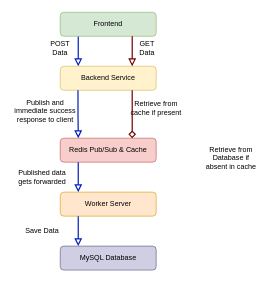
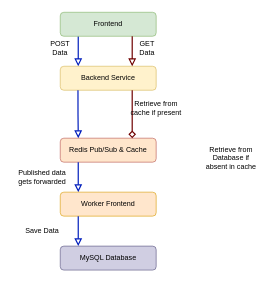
  <mxCell id="0" />
  <mxCell id="1" parent="0" />
  <mxCell id="2" value="" style="rounded=0;html=1;jettySize=auto;orthogonalLoop=1;fontSize=11;endArrow=block;endFill=0;endSize=8;strokeWidth=2;shadow=0;labelBackgroundColor=none;edgeStyle=orthogonalEdgeStyle;fillColor=#0050ef;strokeColor=#001DBC;" parent="1" edge="1"><mxGeometry relative="1" as="geometry"><mxPoint x="130" y="60" as="sourcePoint" /><mxPoint x="130" y="110" as="targetPoint" /><Array as="points"><mxPoint x="130" y="70" /><mxPoint x="130" y="70" /></Array></mxGeometry></mxCell>
  <mxCell id="3" value="Frontend" style="rounded=1;whiteSpace=wrap;html=1;fontSize=12;glass=0;strokeWidth=1;shadow=0;fillColor=#d5e8d4;strokeColor=#82b366;" parent="1" vertex="1"><mxGeometry x="100" y="20" width="160" height="40" as="geometry" /></mxCell>
  <mxCell id="4" value="Backend Service" style="rounded=1;whiteSpace=wrap;html=1;fontSize=12;glass=0;strokeWidth=1;shadow=0;fillColor=#fff2cc;strokeColor=#d6b656;" parent="1" vertex="1"><mxGeometry x="100" y="110" width="160" height="40" as="geometry" /></mxCell>
  <mxCell id="5" value="" style="rounded=0;html=1;jettySize=auto;orthogonalLoop=1;fontSize=11;endArrow=block;endFill=0;endSize=8;strokeWidth=2;shadow=0;labelBackgroundColor=none;edgeStyle=orthogonalEdgeStyle;entryX=0.188;entryY=0;entryDx=0;entryDy=0;entryPerimeter=0;fillColor=#0050ef;strokeColor=#001DBC;" parent="1" target="6" edge="1"><mxGeometry relative="1" as="geometry"><mxPoint x="129.55" y="150" as="sourcePoint" /><mxPoint x="94.97" y="220" as="targetPoint" /><Array as="points"><mxPoint x="130" y="190" /></Array></mxGeometry></mxCell>
- <mxCell id="6" value="Redis Pub/Sub &amp;amp; Cache" style="rounded=1;whiteSpace=wrap;html=1;fontSize=12;glass=0;strokeWidth=1;shadow=0;fillColor=#f8cecc;strokeColor=#b85450;" parent="1" vertex="1"><mxGeometry x="100" y="230" width="160" height="40" as="geometry" /></mxCell>
+ <mxCell id="6" value="Redis Pub/Sub &amp;amp; Cache" style="rounded=1;whiteSpace=wrap;html=1;fontSize=12;glass=0;strokeWidth=1;shadow=0;fillColor=#ffe6cc;strokeColor=#b85450;" parent="1" vertex="1"><mxGeometry x="100" y="230" width="160" height="40" as="geometry" /></mxCell>
  <mxCell id="7" value="" style="rounded=0;html=1;jettySize=auto;orthogonalLoop=1;fontSize=11;endArrow=block;endFill=0;endSize=8;strokeWidth=2;shadow=0;labelBackgroundColor=none;edgeStyle=orthogonalEdgeStyle;fillColor=#0050ef;strokeColor=#001DBC;" parent="1" edge="1"><mxGeometry relative="1" as="geometry"><mxPoint x="130" y="270" as="sourcePoint" /><mxPoint x="130" y="320" as="targetPoint" /><Array as="points"><mxPoint x="130" y="280" /><mxPoint x="130" y="280" /></Array></mxGeometry></mxCell>
- <mxCell id="8" value="Worker Server" style="rounded=1;whiteSpace=wrap;html=1;fontSize=12;glass=0;strokeWidth=1;shadow=0;fillColor=#ffe6cc;strokeColor=#d79b00;" parent="1" vertex="1"><mxGeometry x="100" y="320" width="160" height="40" as="geometry" /></mxCell>
+ <mxCell id="8" value="Worker Frontend" style="rounded=1;whiteSpace=wrap;html=1;fontSize=12;glass=0;strokeWidth=1;shadow=0;fillColor=#ffe6cc;strokeColor=#d79b00;" parent="1" vertex="1"><mxGeometry x="100" y="320" width="160" height="40" as="geometry" /></mxCell>
  <mxCell id="9" value="" style="rounded=0;html=1;jettySize=auto;orthogonalLoop=1;fontSize=11;endArrow=block;endFill=0;endSize=8;strokeWidth=2;shadow=0;labelBackgroundColor=none;edgeStyle=orthogonalEdgeStyle;fillColor=#0050ef;strokeColor=#001DBC;" parent="1" edge="1"><mxGeometry relative="1" as="geometry"><mxPoint x="130" y="360" as="sourcePoint" /><mxPoint x="130" y="410" as="targetPoint" /><Array as="points"><mxPoint x="130" y="370" /><mxPoint x="130" y="370" /></Array></mxGeometry></mxCell>
  <mxCell id="10" value="MySQL Database" style="rounded=1;whiteSpace=wrap;html=1;fontSize=12;glass=0;strokeWidth=1;shadow=0;fillColor=#d0cee2;strokeColor=#56517e;" parent="1" vertex="1"><mxGeometry x="100" y="410" width="160" height="40" as="geometry" /></mxCell>
  <mxCell id="11" value="POST Data" style="text;html=1;strokeColor=none;fillColor=none;align=center;verticalAlign=middle;whiteSpace=wrap;rounded=0;" parent="1" vertex="1"><mxGeometry x="70" y="65" width="60" height="30" as="geometry" /></mxCell>
- <mxCell id="12" value="Publish and immediate success response to client" style="text;html=1;strokeColor=none;fillColor=none;align=center;verticalAlign=middle;whiteSpace=wrap;rounded=0;" parent="1" vertex="1"><mxGeometry x="20" y="163.75" width="110" height="42.5" as="geometry" /></mxCell>
  <mxCell id="13" value="Published data gets forwarded" style="text;html=1;strokeColor=none;fillColor=none;align=center;verticalAlign=middle;whiteSpace=wrap;rounded=0;" parent="1" vertex="1"><mxGeometry x="20" y="280" width="100" height="30" as="geometry" /></mxCell>
  <mxCell id="14" value="Save Data" style="text;html=1;strokeColor=none;fillColor=none;align=center;verticalAlign=middle;whiteSpace=wrap;rounded=0;" parent="1" vertex="1"><mxGeometry x="35" y="370" width="70" height="30" as="geometry" /></mxCell>
  <mxCell id="15" value="" style="rounded=0;html=1;jettySize=auto;orthogonalLoop=1;fontSize=11;endArrow=block;endFill=0;endSize=8;strokeWidth=2;shadow=0;labelBackgroundColor=none;edgeStyle=orthogonalEdgeStyle;fillColor=#a20025;strokeColor=#6F0000;" parent="1" edge="1"><mxGeometry relative="1" as="geometry"><mxPoint x="220.034" y="60" as="sourcePoint" /><mxPoint x="220" y="110" as="targetPoint" /><Array as="points"><mxPoint x="220" y="90" /><mxPoint x="220" y="90" /></Array></mxGeometry></mxCell>
  <mxCell id="16" value="GET&lt;br&gt;Data" style="text;html=1;strokeColor=none;fillColor=none;align=center;verticalAlign=middle;whiteSpace=wrap;rounded=0;" parent="1" vertex="1"><mxGeometry x="220" y="70" width="50" height="20" as="geometry" /></mxCell>
  <mxCell id="17" value="" style="rounded=0;html=1;jettySize=auto;orthogonalLoop=1;fontSize=11;endArrow=diamond;endFill=0;endSize=8;strokeWidth=2;shadow=0;labelBackgroundColor=none;edgeStyle=orthogonalEdgeStyle;entryX=0.75;entryY=0;entryDx=0;entryDy=0;exitX=0.75;exitY=1;exitDx=0;exitDy=0;fillColor=#a20025;strokeColor=#6F0000;" parent="1" source="4" target="6" edge="1"><mxGeometry relative="1" as="geometry"><mxPoint x="210.034" y="150" as="sourcePoint" /><mxPoint x="210" y="210" as="targetPoint" /><Array as="points" /></mxGeometry></mxCell>
  <mxCell id="18" value="Retrieve from cache if present" style="text;html=1;strokeColor=none;fillColor=none;align=center;verticalAlign=middle;whiteSpace=wrap;rounded=0;" parent="1" vertex="1"><mxGeometry x="215" y="165" width="90" height="30" as="geometry" /></mxCell>
  <mxCell id="19" value="Retrieve from Database if absent in cache" style="text;html=1;strokeColor=none;fillColor=none;align=center;verticalAlign=middle;whiteSpace=wrap;rounded=0;" parent="1" vertex="1"><mxGeometry x="340" y="230" width="90" height="66.25" as="geometry" /></mxCell>
